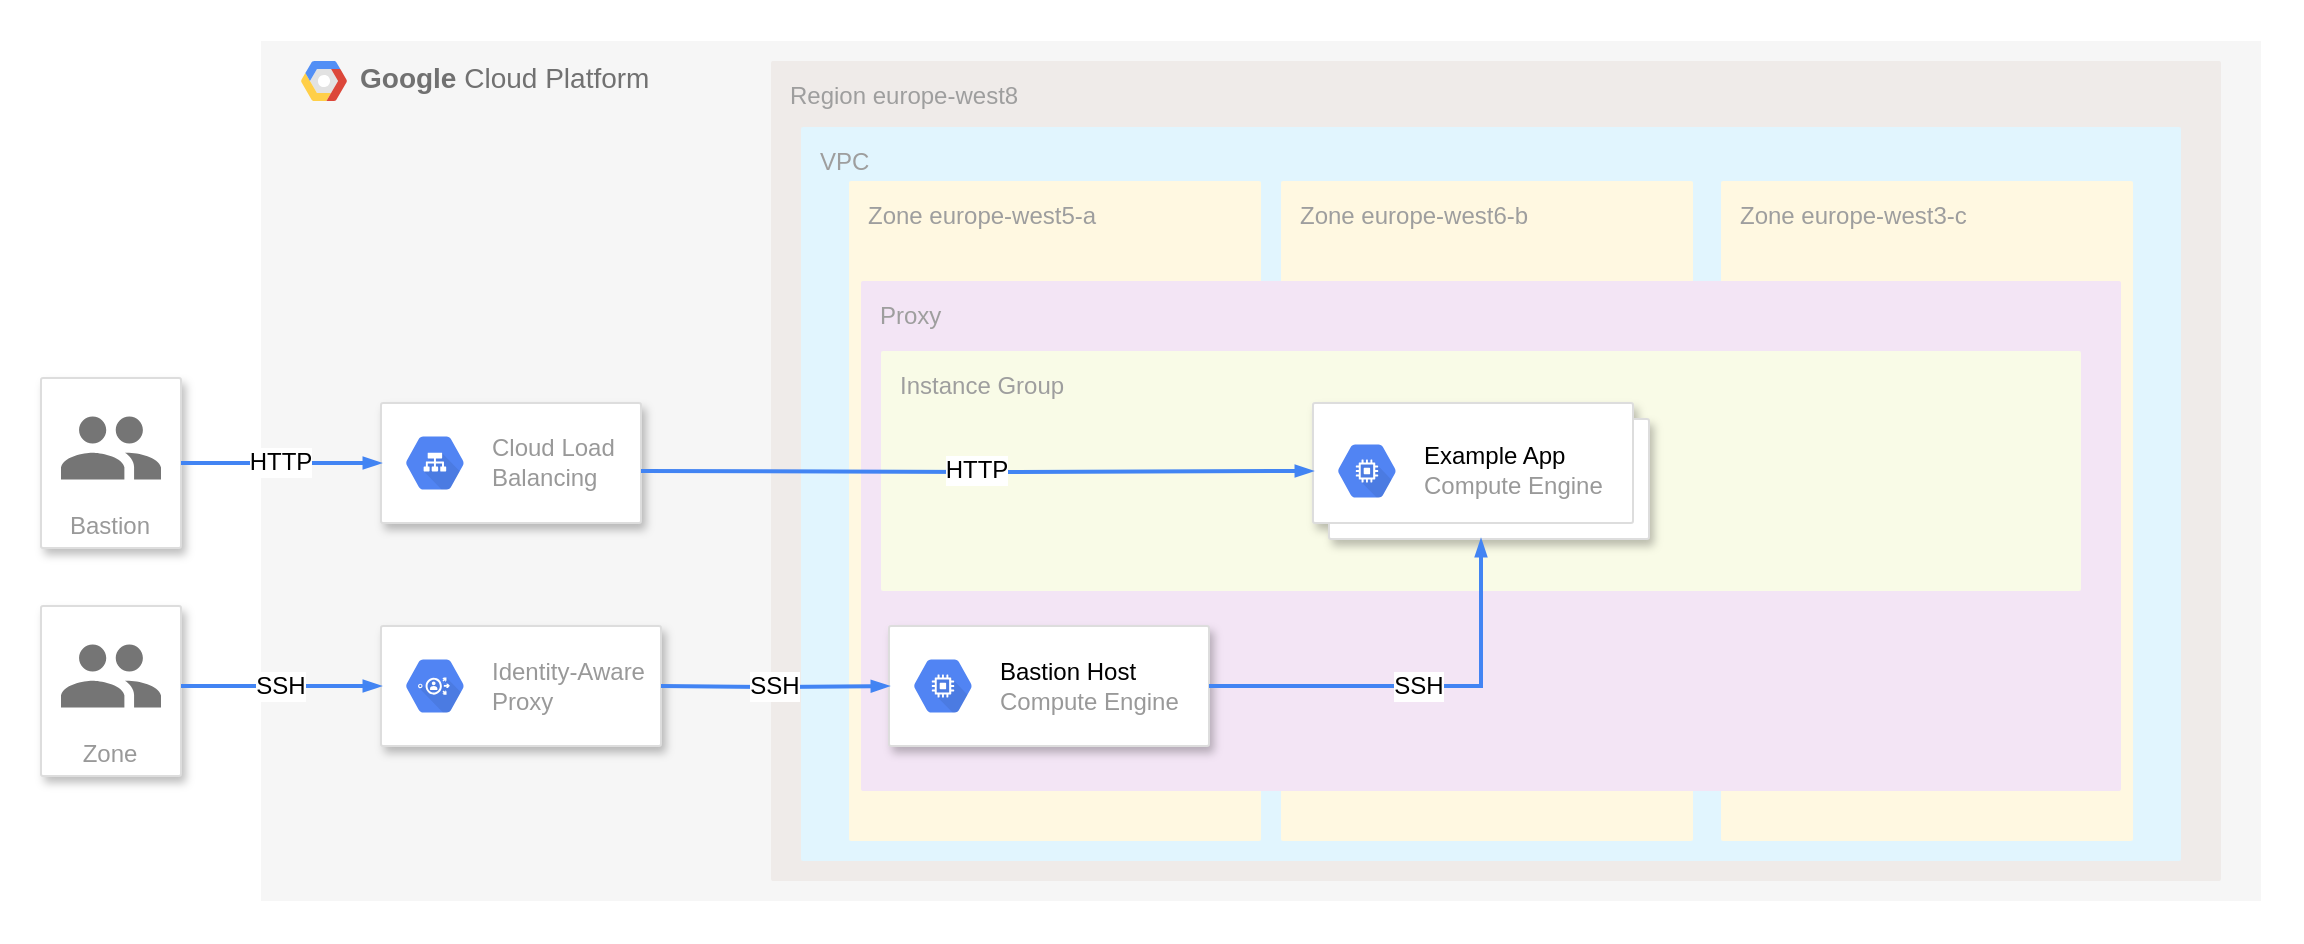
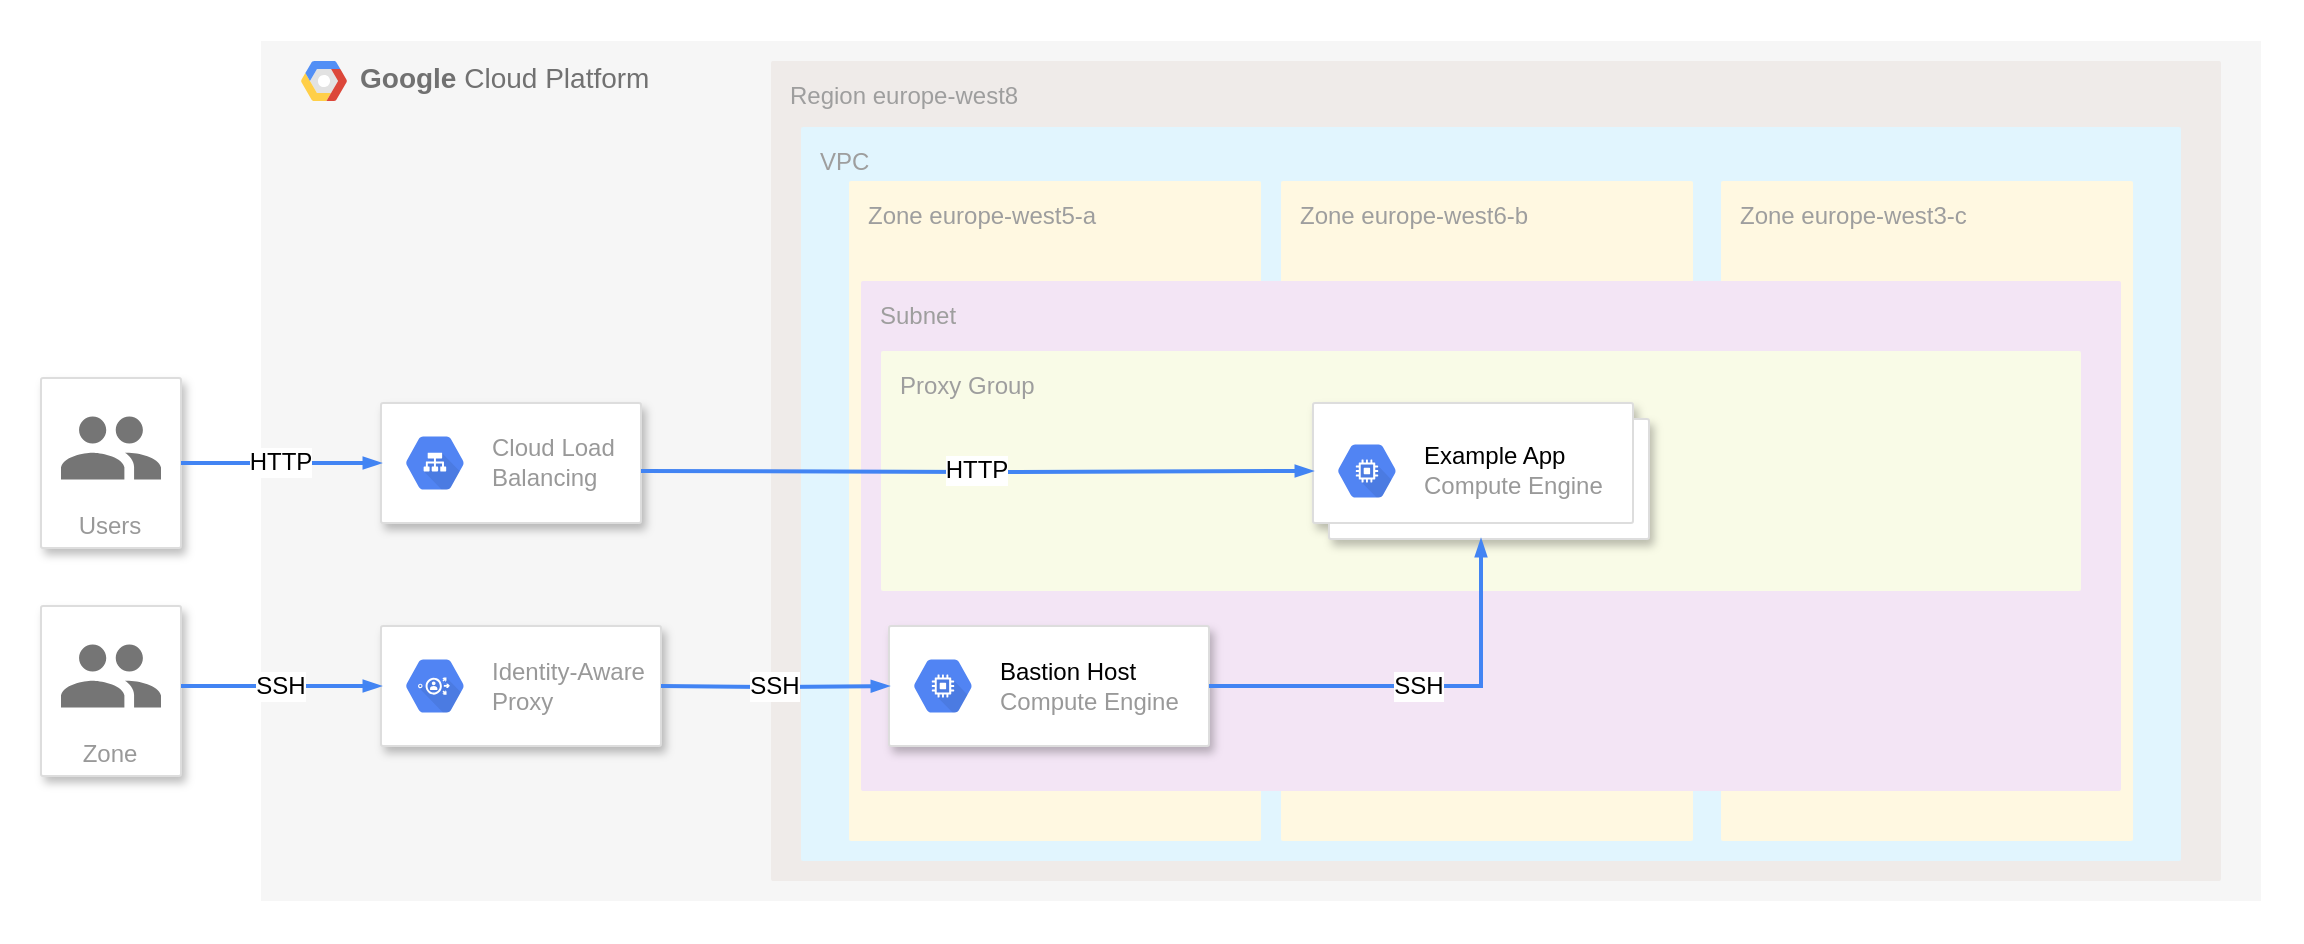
  <mxCell id="0" />
  <mxCell id="1" parent="0" />
  <mxCell id="2" value="&lt;b&gt;Google &lt;/b&gt;Cloud Platform" style="fillColor=#F6F6F6;strokeColor=none;shadow=0;gradientColor=none;fontSize=14;align=left;spacing=10;fontColor=#717171;9E9E9E;verticalAlign=top;spacingTop=-4;fontStyle=0;spacingLeft=40;html=1;" vertex="1" parent="1"><mxGeometry x="130" y="20" width="1000" height="430" as="geometry" /></mxCell>
  <mxCell id="3" value="Region europe-west8" style="points=[[0,0,0],[0.25,0,0],[0.5,0,0],[0.75,0,0],[1,0,0],[1,0.25,0],[1,0.5,0],[1,0.75,0],[1,1,0],[0.75,1,0],[0.5,1,0],[0.25,1,0],[0,1,0],[0,0.75,0],[0,0.5,0],[0,0.25,0]];rounded=1;absoluteArcSize=1;arcSize=2;html=1;strokeColor=none;gradientColor=none;shadow=0;dashed=0;fontSize=12;fontColor=#9E9E9E;align=left;verticalAlign=top;spacing=10;spacingTop=-4;fillColor=#EFEBE9;" vertex="1" parent="2"><mxGeometry x="255" y="10" width="725" height="410" as="geometry" /></mxCell>
  <mxCell id="4" value="VPC" style="points=[[0,0,0],[0.25,0,0],[0.5,0,0],[0.75,0,0],[1,0,0],[1,0.25,0],[1,0.5,0],[1,0.75,0],[1,1,0],[0.75,1,0],[0.5,1,0],[0.25,1,0],[0,1,0],[0,0.75,0],[0,0.5,0],[0,0.25,0]];rounded=1;absoluteArcSize=1;arcSize=2;html=1;strokeColor=none;gradientColor=none;shadow=0;dashed=0;fontSize=12;fontColor=#9E9E9E;align=left;verticalAlign=top;spacing=10;spacingTop=-4;fillColor=#E1F5FE;" vertex="1" parent="2"><mxGeometry x="270" y="43" width="690" height="367" as="geometry" /></mxCell>
  <mxCell id="5" value="Zone europe-west5-a" style="points=[[0,0,0],[0.25,0,0],[0.5,0,0],[0.75,0,0],[1,0,0],[1,0.25,0],[1,0.5,0],[1,0.75,0],[1,1,0],[0.75,1,0],[0.5,1,0],[0.25,1,0],[0,1,0],[0,0.75,0],[0,0.5,0],[0,0.25,0]];rounded=1;absoluteArcSize=1;arcSize=2;html=1;strokeColor=none;gradientColor=none;shadow=0;dashed=0;fontSize=12;fontColor=#9E9E9E;align=left;verticalAlign=top;spacing=10;spacingTop=-4;fillColor=#FFF8E1;" vertex="1" parent="2"><mxGeometry x="294" y="70" width="206" height="330" as="geometry" /></mxCell>
  <mxCell id="6" value="Zone europe-west6-b" style="points=[[0,0,0],[0.25,0,0],[0.5,0,0],[0.75,0,0],[1,0,0],[1,0.25,0],[1,0.5,0],[1,0.75,0],[1,1,0],[0.75,1,0],[0.5,1,0],[0.25,1,0],[0,1,0],[0,0.75,0],[0,0.5,0],[0,0.25,0]];rounded=1;absoluteArcSize=1;arcSize=2;html=1;strokeColor=none;gradientColor=none;shadow=0;dashed=0;fontSize=12;fontColor=#9E9E9E;align=left;verticalAlign=top;spacing=10;spacingTop=-4;fillColor=#FFF8E1;" vertex="1" parent="2"><mxGeometry x="510" y="70" width="206" height="330" as="geometry" /></mxCell>
  <mxCell id="7" value="Zone europe-west3-c" style="points=[[0,0,0],[0.25,0,0],[0.5,0,0],[0.75,0,0],[1,0,0],[1,0.25,0],[1,0.5,0],[1,0.75,0],[1,1,0],[0.75,1,0],[0.5,1,0],[0.25,1,0],[0,1,0],[0,0.75,0],[0,0.5,0],[0,0.25,0]];rounded=1;absoluteArcSize=1;arcSize=2;html=1;strokeColor=none;gradientColor=none;shadow=0;dashed=0;fontSize=12;fontColor=#9E9E9E;align=left;verticalAlign=top;spacing=10;spacingTop=-4;fillColor=#FFF8E1;" vertex="1" parent="2"><mxGeometry x="730" y="70" width="206" height="330" as="geometry" /></mxCell>
- <mxCell id="8" value="Proxy" style="points=[[0,0,0],[0.25,0,0],[0.5,0,0],[0.75,0,0],[1,0,0],[1,0.25,0],[1,0.5,0],[1,0.75,0],[1,1,0],[0.75,1,0],[0.5,1,0],[0.25,1,0],[0,1,0],[0,0.75,0],[0,0.5,0],[0,0.25,0]];rounded=1;absoluteArcSize=1;arcSize=2;html=1;strokeColor=none;gradientColor=none;shadow=0;dashed=0;fontSize=12;fontColor=#9E9E9E;align=left;verticalAlign=top;spacing=10;spacingTop=-4;fillColor=#F3E5F5;" vertex="1" parent="2"><mxGeometry x="300" y="120" width="630" height="255" as="geometry" /></mxCell>
- <mxCell id="9" value="Instance Group" style="points=[[0,0,0],[0.25,0,0],[0.5,0,0],[0.75,0,0],[1,0,0],[1,0.25,0],[1,0.5,0],[1,0.75,0],[1,1,0],[0.75,1,0],[0.5,1,0],[0.25,1,0],[0,1,0],[0,0.75,0],[0,0.5,0],[0,0.25,0]];rounded=1;absoluteArcSize=1;arcSize=2;html=1;strokeColor=none;gradientColor=none;shadow=0;dashed=0;fontSize=12;fontColor=#9E9E9E;align=left;verticalAlign=top;spacing=10;spacingTop=-4;fillColor=#F9FBE7;" vertex="1" parent="2"><mxGeometry x="310" y="155" width="600" height="120" as="geometry" /></mxCell>
+ <mxCell id="8" value="Subnet" style="points=[[0,0,0],[0.25,0,0],[0.5,0,0],[0.75,0,0],[1,0,0],[1,0.25,0],[1,0.5,0],[1,0.75,0],[1,1,0],[0.75,1,0],[0.5,1,0],[0.25,1,0],[0,1,0],[0,0.75,0],[0,0.5,0],[0,0.25,0]];rounded=1;absoluteArcSize=1;arcSize=2;html=1;strokeColor=none;gradientColor=none;shadow=0;dashed=0;fontSize=12;fontColor=#9E9E9E;align=left;verticalAlign=top;spacing=10;spacingTop=-4;fillColor=#F3E5F5;" vertex="1" parent="2"><mxGeometry x="300" y="120" width="630" height="255" as="geometry" /></mxCell>
+ <mxCell id="9" value="Proxy Group" style="points=[[0,0,0],[0.25,0,0],[0.5,0,0],[0.75,0,0],[1,0,0],[1,0.25,0],[1,0.5,0],[1,0.75,0],[1,1,0],[0.75,1,0],[0.5,1,0],[0.25,1,0],[0,1,0],[0,0.75,0],[0,0.5,0],[0,0.25,0]];rounded=1;absoluteArcSize=1;arcSize=2;html=1;strokeColor=none;gradientColor=none;shadow=0;dashed=0;fontSize=12;fontColor=#9E9E9E;align=left;verticalAlign=top;spacing=10;spacingTop=-4;fillColor=#F9FBE7;" vertex="1" parent="2"><mxGeometry x="310" y="155" width="600" height="120" as="geometry" /></mxCell>
  <mxCell id="10" value="" style="shape=mxgraph.gcp2.google_cloud_platform;fillColor=#F6F6F6;strokeColor=none;shadow=0;gradientColor=none;" vertex="1" parent="2"><mxGeometry width="23" height="20" relative="1" as="geometry"><mxPoint x="20" y="10" as="offset" /></mxGeometry></mxCell>
  <mxCell id="11" value="" style="strokeColor=#dddddd;shadow=1;strokeWidth=1;rounded=1;absoluteArcSize=1;arcSize=2;" vertex="1" parent="2"><mxGeometry x="60" y="181" width="130" height="60" as="geometry" /></mxCell>
  <mxCell id="12" value="Cloud Load&#10;Balancing" style="dashed=0;connectable=0;html=1;fillColor=#5184F3;strokeColor=none;shape=mxgraph.gcp2.hexIcon;prIcon=cloud_load_balancing;part=1;labelPosition=right;verticalLabelPosition=middle;align=left;verticalAlign=middle;spacingLeft=5;fontColor=#999999;fontSize=12;" vertex="1" parent="11"><mxGeometry y="0.5" width="44" height="39" relative="1" as="geometry"><mxPoint x="5" y="-19.5" as="offset" /></mxGeometry></mxCell>
  <mxCell id="13" value="" style="strokeColor=#dddddd;shadow=1;strokeWidth=1;rounded=1;absoluteArcSize=1;arcSize=2;" vertex="1" parent="2"><mxGeometry x="60" y="292.5" width="140" height="60" as="geometry" /></mxCell>
  <mxCell id="14" value="Identity-Aware&#10;Proxy" style="dashed=0;connectable=0;html=1;fillColor=#5184F3;strokeColor=none;shape=mxgraph.gcp2.hexIcon;prIcon=identity_aware_proxy;part=1;labelPosition=right;verticalLabelPosition=middle;align=left;verticalAlign=middle;spacingLeft=5;fontColor=#999999;fontSize=12;" vertex="1" parent="13"><mxGeometry y="0.5" width="44" height="39" relative="1" as="geometry"><mxPoint x="5" y="-19.5" as="offset" /></mxGeometry></mxCell>
  <mxCell id="15" value="" style="strokeColor=#dddddd;shadow=1;strokeWidth=1;rounded=1;absoluteArcSize=1;arcSize=2;" vertex="1" parent="2"><mxGeometry x="314" y="292.5" width="160" height="60" as="geometry" /></mxCell>
  <mxCell id="16" value="&lt;font color=&quot;#000000&quot;&gt;Bastion Host&lt;/font&gt;&lt;br&gt;Compute Engine" style="dashed=0;connectable=0;html=1;fillColor=#5184F3;strokeColor=none;shape=mxgraph.gcp2.hexIcon;prIcon=compute_engine;part=1;labelPosition=right;verticalLabelPosition=middle;align=left;verticalAlign=middle;spacingLeft=5;fontColor=#999999;fontSize=12;" vertex="1" parent="15"><mxGeometry y="0.5" width="44" height="39" relative="1" as="geometry"><mxPoint x="5" y="-19.5" as="offset" /></mxGeometry></mxCell>
  <mxCell id="17" value="SSH" style="edgeStyle=orthogonalEdgeStyle;fontSize=12;html=1;endArrow=blockThin;endFill=1;rounded=0;strokeWidth=2;endSize=4;startSize=4;dashed=0;strokeColor=#4284F3;entryX=0;entryY=0.5;entryDx=0;entryDy=0;" edge="1" parent="2" target="15"><mxGeometry width="100" relative="1" as="geometry"><mxPoint x="200" y="322.5" as="sourcePoint" /><mxPoint x="300" y="322.5" as="targetPoint" /></mxGeometry></mxCell>
  <mxCell id="18" value="" style="shape=mxgraph.gcp2.doubleRect;strokeColor=#dddddd;shadow=1;strokeWidth=1;" vertex="1" parent="2"><mxGeometry x="526" y="181" width="168" height="68" as="geometry" /></mxCell>
  <mxCell id="19" value="&lt;font color=&quot;#000000&quot;&gt;Example App&lt;/font&gt;&lt;br&gt;Compute Engine" style="dashed=0;connectable=0;html=1;fillColor=#5184F3;strokeColor=none;shape=mxgraph.gcp2.hexIcon;prIcon=compute_engine;part=1;labelPosition=right;verticalLabelPosition=middle;align=left;verticalAlign=middle;spacingLeft=5;fontColor=#999999;fontSize=12;" vertex="1" parent="18"><mxGeometry y="0.5" width="44" height="39" relative="1" as="geometry"><mxPoint x="5" y="-19.5" as="offset" /></mxGeometry></mxCell>
  <mxCell id="20" value="HTTP" style="edgeStyle=orthogonalEdgeStyle;fontSize=12;html=1;endArrow=blockThin;endFill=1;rounded=0;strokeWidth=2;endSize=4;startSize=4;dashed=0;strokeColor=#4284F3;entryX=0;entryY=0.5;entryDx=0;entryDy=0;" edge="1" parent="2" target="18"><mxGeometry width="100" relative="1" as="geometry"><mxPoint x="190" y="215" as="sourcePoint" /><mxPoint x="270" y="182.5" as="targetPoint" /></mxGeometry></mxCell>
  <mxCell id="21" value="SSH" style="edgeStyle=orthogonalEdgeStyle;fontSize=12;html=1;endArrow=blockThin;endFill=1;rounded=0;strokeWidth=2;endSize=4;startSize=4;dashed=0;strokeColor=#4284F3;exitX=1;exitY=0.5;exitDx=0;exitDy=0;entryX=0.5;entryY=1;entryDx=0;entryDy=0;" edge="1" parent="2" source="15" target="18"><mxGeometry width="100" relative="1" as="geometry"><mxPoint x="390" y="262.5" as="sourcePoint" /><mxPoint x="490" y="262.5" as="targetPoint" /></mxGeometry></mxCell>
- <mxCell id="22" value="Bastion" style="strokeColor=#dddddd;shadow=1;strokeWidth=1;rounded=1;absoluteArcSize=1;arcSize=2;labelPosition=center;verticalLabelPosition=middle;align=center;verticalAlign=bottom;spacingLeft=0;fontColor=#999999;fontSize=12;whiteSpace=wrap;spacingBottom=2;" vertex="1" parent="1"><mxGeometry x="20" y="188.5" width="70" height="85" as="geometry" /></mxCell>
+ <mxCell id="22" value="Users" style="strokeColor=#dddddd;shadow=1;strokeWidth=1;rounded=1;absoluteArcSize=1;arcSize=2;labelPosition=center;verticalLabelPosition=middle;align=center;verticalAlign=bottom;spacingLeft=0;fontColor=#999999;fontSize=12;whiteSpace=wrap;spacingBottom=2;" vertex="1" parent="1"><mxGeometry x="20" y="188.5" width="70" height="85" as="geometry" /></mxCell>
  <mxCell id="23" value="" style="dashed=0;connectable=0;html=1;fillColor=#757575;strokeColor=none;shape=mxgraph.gcp2.users;part=1;" vertex="1" parent="22"><mxGeometry x="0.5" width="50" height="31.5" relative="1" as="geometry"><mxPoint x="-25" y="19.25" as="offset" /></mxGeometry></mxCell>
  <mxCell id="24" value="Zone" style="strokeColor=#dddddd;shadow=1;strokeWidth=1;rounded=1;absoluteArcSize=1;arcSize=2;labelPosition=center;verticalLabelPosition=middle;align=center;verticalAlign=bottom;spacingLeft=0;fontColor=#999999;fontSize=12;whiteSpace=wrap;spacingBottom=2;" vertex="1" parent="1"><mxGeometry x="20" y="302.5" width="70" height="85" as="geometry" /></mxCell>
  <mxCell id="25" value="" style="dashed=0;connectable=0;html=1;fillColor=#757575;strokeColor=none;shape=mxgraph.gcp2.users;part=1;" vertex="1" parent="24"><mxGeometry x="0.5" width="50" height="31.5" relative="1" as="geometry"><mxPoint x="-25" y="19.25" as="offset" /></mxGeometry></mxCell>
  <mxCell id="26" value="HTTP" style="edgeStyle=orthogonalEdgeStyle;fontSize=12;html=1;endArrow=blockThin;endFill=1;rounded=0;strokeWidth=2;endSize=4;startSize=4;dashed=0;strokeColor=#4284F3;entryX=0;entryY=0.5;entryDx=0;entryDy=0;exitX=1;exitY=0.5;exitDx=0;exitDy=0;" edge="1" parent="1" source="22" target="11"><mxGeometry width="100" relative="1" as="geometry"><mxPoint x="90" y="202.5" as="sourcePoint" /><mxPoint x="190" y="202.5" as="targetPoint" /></mxGeometry></mxCell>
  <mxCell id="27" value="SSH" style="edgeStyle=orthogonalEdgeStyle;fontSize=12;html=1;endArrow=blockThin;endFill=1;rounded=0;strokeWidth=2;endSize=4;startSize=4;dashed=0;strokeColor=#4284F3;" edge="1" parent="1"><mxGeometry width="100" relative="1" as="geometry"><mxPoint x="90" y="342.5" as="sourcePoint" /><mxPoint x="190" y="342.5" as="targetPoint" /></mxGeometry></mxCell>
